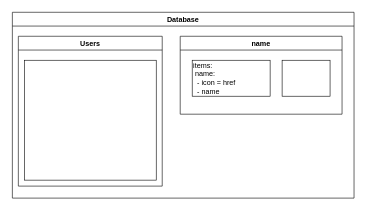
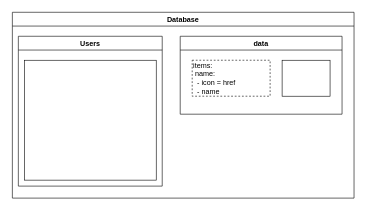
  <mxCell id="0" />
  <mxCell id="1" parent="0" />
  <mxCell id="2" value="Database" style="swimlane;glass=0;shadow=0;" vertex="1" parent="1"><mxGeometry x="20" y="20" width="570" height="310" as="geometry"><mxRectangle x="80" y="30" width="90" height="30" as="alternateBounds" /></mxGeometry></mxCell>
  <mxCell id="3" value="Users" style="swimlane;" vertex="1" parent="2"><mxGeometry x="10" y="40" width="240" height="250" as="geometry" /></mxCell>
  <mxCell id="4" value="_id:&lt;br&gt;&lt;span style=&quot;white-space: pre;&quot;&gt; &lt;/span&gt;- _id&lt;br&gt;&lt;span style=&quot;white-space: pre;&quot;&gt; &lt;/span&gt;- name&lt;br&gt;&lt;span style=&quot;white-space: pre;&quot;&gt; &lt;/span&gt;- email&lt;br&gt;&lt;span style=&quot;white-space: pre;&quot;&gt; &lt;/span&gt;- win&lt;br&gt;&lt;span style=&quot;white-space: pre;&quot;&gt; &lt;/span&gt;- lose&lt;br&gt;&lt;span style=&quot;white-space: pre;&quot;&gt; &lt;/span&gt;- rating = 100&lt;br&gt;&lt;span style=&quot;white-space: pre;&quot;&gt; &lt;/span&gt;- favourite_item:&lt;br&gt;&lt;span style=&quot;white-space: pre;&quot;&gt; &lt;/span&gt;&lt;span style=&quot;white-space: pre;&quot;&gt; &lt;/span&gt;[&lt;br&gt;&lt;span style=&quot;white-space: pre;&quot;&gt; &lt;/span&gt;&lt;span style=&quot;white-space: pre;&quot;&gt; &lt;/span&gt;&lt;span style=&quot;white-space: pre;&quot;&gt; &lt;/span&gt;{ name: &quot;scissors&quot;, &lt;span style=&quot;white-space: pre;&quot;&gt; &lt;/span&gt;&lt;span style=&quot;white-space: pre;&quot;&gt; &lt;/span&gt;&lt;span style=&quot;white-space: pre;&quot;&gt; &lt;/span&gt;&amp;nbsp; num_uses: 0&lt;br&gt;&lt;span style=&quot;white-space: pre;&quot;&gt; &lt;/span&gt;&lt;span style=&quot;white-space: pre;&quot;&gt; &lt;/span&gt;&lt;span style=&quot;white-space: pre;&quot;&gt; &lt;/span&gt;},&lt;br&gt;&lt;span style=&quot;white-space: pre;&quot;&gt; &lt;/span&gt;&lt;span style=&quot;white-space: pre;&quot;&gt; &lt;/span&gt;]" style="rounded=0;whiteSpace=wrap;html=1;fontColor=#FFFFFF;align=left;" vertex="1" parent="3"><mxGeometry x="10" y="40" width="220" height="200" as="geometry" /></mxCell>
- <mxCell id="5" value="name" style="swimlane;" vertex="1" parent="2"><mxGeometry x="280" y="40" width="270" height="130" as="geometry" /></mxCell>
- <mxCell id="6" value="items:&lt;br&gt;&lt;span style=&quot;white-space: pre;&quot;&gt; &lt;/span&gt;name:&lt;br&gt;&lt;span style=&quot;white-space: pre;&quot;&gt; &lt;/span&gt;&lt;span style=&quot;white-space: pre;&quot;&gt; &lt;/span&gt;- icon = href&lt;br&gt;&lt;span style=&quot;white-space: pre;&quot;&gt; &lt;/span&gt;&lt;span style=&quot;white-space: pre;&quot;&gt; &lt;/span&gt;- name" style="rounded=0;whiteSpace=wrap;html=1;align=left;" vertex="1" parent="5"><mxGeometry x="20" y="40" width="130" height="60" as="geometry" /></mxCell>
+ <mxCell id="5" value="data" style="swimlane;" vertex="1" parent="2"><mxGeometry x="280" y="40" width="270" height="130" as="geometry" /></mxCell>
+ <mxCell id="6" value="items:&lt;br&gt;&lt;span style=&quot;white-space: pre;&quot;&gt; &lt;/span&gt;name:&lt;br&gt;&lt;span style=&quot;white-space: pre;&quot;&gt; &lt;/span&gt;&lt;span style=&quot;white-space: pre;&quot;&gt; &lt;/span&gt;- icon = href&lt;br&gt;&lt;span style=&quot;white-space: pre;&quot;&gt; &lt;/span&gt;&lt;span style=&quot;white-space: pre;&quot;&gt; &lt;/span&gt;- name" style="rounded=0;whiteSpace=wrap;html=1;align=left;dashed=1;" vertex="1" parent="5"><mxGeometry x="20" y="40" width="130" height="60" as="geometry" /></mxCell>
  <mxCell id="7" value="language:&lt;br&gt;&lt;span style=&quot;white-space: pre;&quot;&gt; &lt;/span&gt;- name&lt;br&gt;&lt;span style=&quot;white-space: pre;&quot;&gt; &lt;/span&gt;- item" style="rounded=0;whiteSpace=wrap;html=1;fontColor=#FFFFFF;align=left;" vertex="1" parent="5"><mxGeometry x="170" y="40" width="80" height="60" as="geometry" /></mxCell>
